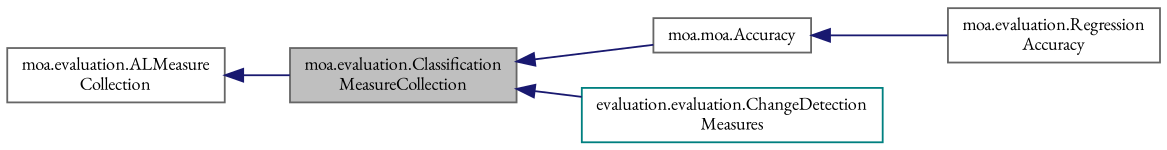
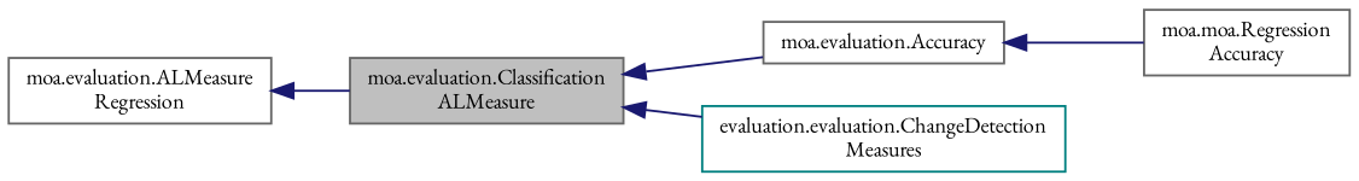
  digraph {
    fontname="EB Garamond"
    rankdir=LR
    node [color=gray40 fillcolor=white fontname="EB Garamond" fontsize=10 shape=record style=filled]
    edge [color=midnightblue dir=back fontname="EB Garamond" fontsize=10 labelfontname=Helvetica labelfontsize=10 style=solid]
-   n1 [fillcolor=grey75 fontcolor=black height=0.2 label="moa.evaluation.Classification\lMeasureCollection" width=0.4]
-   n2 [height=0.2 label="moa.moa.Accuracy" width=0.4]
+   n1 [fillcolor=grey75 fontcolor=black height=0.2 label="moa.evaluation.Classification\lALMeasure" width=0.4]
+   n2 [height=0.2 label="moa.evaluation.Accuracy" width=0.4]
    n3 [color=teal height=0.2 label="evaluation.evaluation.ChangeDetection\lMeasures" width=0.4]
-   n4 [height=0.2 label="moa.evaluation.Regression\lAccuracy" width=0.4]
-   n5 [height=0.2 label="moa.evaluation.ALMeasure\lCollection" width=0.4]
+   n4 [height=0.2 label="moa.moa.Regression\lAccuracy" width=0.4]
+   n5 [height=0.2 label="moa.evaluation.ALMeasure\lRegression" width=0.4]
    n1 -> n2
    n1 -> n3
    n2 -> n4
    n5 -> n1
  }
